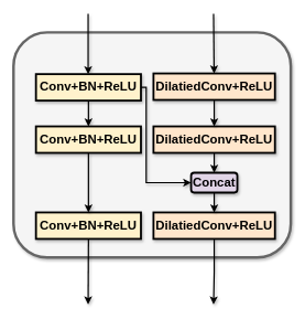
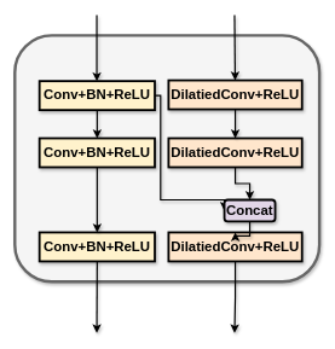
  <mxCell id="0" />
  <mxCell id="1" parent="0" />
  <mxCell id="2" value="" style="rounded=1;whiteSpace=wrap;html=1;fillColor=#f5f5f5;strokeColor=#666666;strokeWidth=4;fontColor=#333333;shadow=1;fontSize=19;" parent="1" vertex="1"><mxGeometry x="20" y="48" width="420" height="340" as="geometry" /></mxCell>
  <mxCell id="3" style="edgeStyle=orthogonalEdgeStyle;rounded=1;orthogonalLoop=1;jettySize=auto;html=1;strokeWidth=2;shadow=1;endArrow=none;endFill=0;startArrow=classic;startFill=1;fontSize=19;" parent="1" source="6" edge="1"><mxGeometry relative="1" as="geometry"><mxPoint x="133" y="20" as="targetPoint" /></mxGeometry></mxCell>
  <mxCell id="4" style="edgeStyle=orthogonalEdgeStyle;rounded=0;orthogonalLoop=1;jettySize=auto;html=1;entryX=0;entryY=0.5;entryDx=0;entryDy=0;strokeWidth=2;shadow=1;fontSize=19;" parent="1" source="6" target="17" edge="1"><mxGeometry relative="1" as="geometry"><Array as="points"><mxPoint x="221" y="131" /><mxPoint x="221" y="275" /></Array></mxGeometry></mxCell>
  <mxCell id="5" style="edgeStyle=orthogonalEdgeStyle;rounded=0;orthogonalLoop=1;jettySize=auto;html=1;entryX=0.5;entryY=0;entryDx=0;entryDy=0;strokeWidth=2;shadow=1;fontSize=19;" parent="1" source="6" target="19" edge="1"><mxGeometry relative="1" as="geometry" /></mxCell>
  <mxCell id="6" value="&lt;b style=&quot;font-size: 19px;&quot;&gt;Conv+BN+ReLU&lt;/b&gt;" style="rounded=0;whiteSpace=wrap;html=1;fillColor=#fff2cc;strokeColor=#000000;strokeWidth=3;shadow=1;fontSize=19;" parent="1" vertex="1"><mxGeometry x="54" y="111" width="159" height="40" as="geometry" /></mxCell>
  <mxCell id="7" style="edgeStyle=orthogonalEdgeStyle;rounded=0;orthogonalLoop=1;jettySize=auto;html=1;exitX=0.5;exitY=1;exitDx=0;exitDy=0;strokeWidth=2;shadow=1;fontSize=19;" parent="1" source="8" edge="1"><mxGeometry relative="1" as="geometry"><mxPoint x="133" y="459" as="targetPoint" /></mxGeometry></mxCell>
  <mxCell id="8" value="&lt;b style=&quot;border-color: var(--border-color); font-size: 19px;&quot;&gt;Conv+BN+ReLU&lt;/b&gt;" style="rounded=0;whiteSpace=wrap;html=1;fillColor=#fff2cc;strokeColor=#000000;strokeWidth=3;shadow=1;fontSize=19;" parent="1" vertex="1"><mxGeometry x="54" y="320" width="159" height="40" as="geometry" /></mxCell>
  <mxCell id="9" style="edgeStyle=orthogonalEdgeStyle;rounded=0;orthogonalLoop=1;jettySize=auto;html=1;entryX=0.5;entryY=0;entryDx=0;entryDy=0;strokeWidth=2;shadow=1;fontSize=19;" parent="1" source="10" target="17" edge="1"><mxGeometry relative="1" as="geometry" /></mxCell>
  <mxCell id="10" value="&lt;b style=&quot;border-color: var(--border-color); font-size: 19px;&quot;&gt;DilatiedConv+ReLU&lt;/b&gt;" style="rounded=0;whiteSpace=wrap;html=1;fillColor=#ffe6cc;strokeColor=#000000;strokeWidth=3;shadow=1;fontSize=19;" parent="1" vertex="1"><mxGeometry x="232" y="190" width="184" height="40" as="geometry" /></mxCell>
  <mxCell id="11" style="edgeStyle=orthogonalEdgeStyle;rounded=0;orthogonalLoop=1;jettySize=auto;html=1;exitX=0.5;exitY=1;exitDx=0;exitDy=0;strokeWidth=2;shadow=1;fontSize=19;" parent="1" source="12" edge="1"><mxGeometry relative="1" as="geometry"><mxPoint x="323" y="459" as="targetPoint" /></mxGeometry></mxCell>
  <mxCell id="12" value="&lt;b style=&quot;border-color: var(--border-color); font-size: 19px;&quot;&gt;DilatiedConv+ReLU&lt;/b&gt;" style="rounded=0;whiteSpace=wrap;html=1;fillColor=#ffe6cc;strokeColor=#000000;strokeWidth=3;shadow=1;fontSize=19;" parent="1" vertex="1"><mxGeometry x="232" y="320" width="184" height="40" as="geometry" /></mxCell>
  <mxCell id="13" style="edgeStyle=orthogonalEdgeStyle;rounded=0;orthogonalLoop=1;jettySize=auto;html=1;entryX=0.5;entryY=0;entryDx=0;entryDy=0;strokeWidth=2;shadow=1;fontSize=19;" parent="1" source="15" target="10" edge="1"><mxGeometry relative="1" as="geometry" /></mxCell>
  <mxCell id="14" style="rounded=0;orthogonalLoop=1;jettySize=auto;html=1;strokeWidth=2;shadow=1;startArrow=classic;startFill=1;endArrow=none;endFill=0;fontSize=19;" parent="1" source="15" edge="1"><mxGeometry relative="1" as="geometry"><mxPoint x="323" y="20" as="targetPoint" /></mxGeometry></mxCell>
  <mxCell id="15" value="&lt;b style=&quot;border-color: var(--border-color); font-size: 19px;&quot;&gt;DilatiedConv+ReLU&lt;/b&gt;" style="rounded=0;whiteSpace=wrap;html=1;fillColor=#ffe6cc;strokeColor=#000000;strokeWidth=3;shadow=1;fontSize=19;" parent="1" vertex="1"><mxGeometry x="232" y="110" width="184" height="40" as="geometry" /></mxCell>
  <mxCell id="16" style="edgeStyle=orthogonalEdgeStyle;rounded=0;orthogonalLoop=1;jettySize=auto;html=1;entryX=0.5;entryY=0;entryDx=0;entryDy=0;strokeWidth=2;shadow=1;fontSize=19;" parent="1" source="17" target="12" edge="1"><mxGeometry relative="1" as="geometry" /></mxCell>
- <mxCell id="17" value="Concat" style="rounded=1;whiteSpace=wrap;html=1;strokeWidth=3;shadow=1;fillColor=#e1d5e7;strokeColor=#000000;fontSize=19;fontStyle=1" parent="1" vertex="1"><mxGeometry x="289" y="260" width="70" height="30" as="geometry" /></mxCell>
+ <mxCell id="17" value="Concat" style="rounded=1;whiteSpace=wrap;html=1;strokeWidth=3;shadow=1;fillColor=#e1d5e7;strokeColor=#000000;fontSize=19;fontStyle=1" parent="1" vertex="1"><mxGeometry x="309" y="275" width="70" height="30" as="geometry" /></mxCell>
  <mxCell id="18" style="edgeStyle=orthogonalEdgeStyle;rounded=0;orthogonalLoop=1;jettySize=auto;html=1;entryX=0.5;entryY=0;entryDx=0;entryDy=0;strokeWidth=2;shadow=1;fontSize=19;" parent="1" source="19" target="8" edge="1"><mxGeometry relative="1" as="geometry" /></mxCell>
  <mxCell id="19" value="&lt;b style=&quot;font-size: 19px;&quot;&gt;Conv+BN+ReLU&lt;/b&gt;" style="rounded=0;whiteSpace=wrap;html=1;fillColor=#fff2cc;strokeColor=#000000;strokeWidth=3;shadow=1;fontSize=19;" parent="1" vertex="1"><mxGeometry x="54" y="190" width="159" height="40" as="geometry" /></mxCell>
